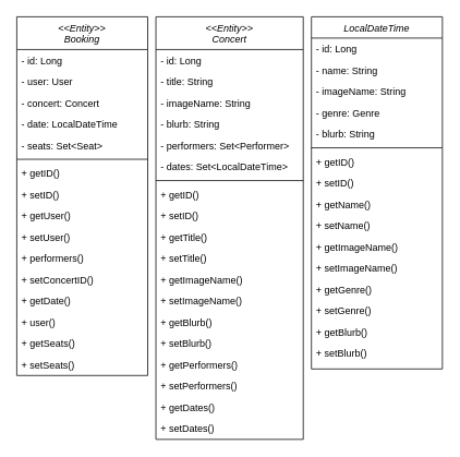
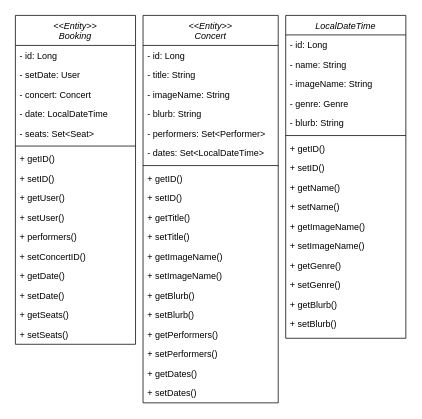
  <mxCell id="0" />
  <mxCell id="1" parent="0" />
  <mxCell id="2" value="&lt;&lt;Entity&gt;&gt;&#10;Concert" style="swimlane;fontStyle=2;align=center;verticalAlign=top;childLayout=stackLayout;horizontal=1;startSize=40;horizontalStack=0;resizeParent=1;resizeLast=0;collapsible=1;marginBottom=0;rounded=0;shadow=0;strokeWidth=1;" parent="1" vertex="1"><mxGeometry x="190" y="20" width="180" height="516" as="geometry"><mxRectangle x="230" y="140" width="160" height="26" as="alternateBounds" /></mxGeometry></mxCell>
  <mxCell id="3" value="- id: Long" style="text;align=left;verticalAlign=top;spacingLeft=4;spacingRight=4;overflow=hidden;rotatable=0;points=[[0,0.5],[1,0.5]];portConstraint=eastwest;" parent="2" vertex="1"><mxGeometry y="40" width="180" height="26" as="geometry" /></mxCell>
  <mxCell id="4" value="- title: String" style="text;align=left;verticalAlign=top;spacingLeft=4;spacingRight=4;overflow=hidden;rotatable=0;points=[[0,0.5],[1,0.5]];portConstraint=eastwest;rounded=0;shadow=0;html=0;" parent="2" vertex="1"><mxGeometry y="66" width="180" height="26" as="geometry" /></mxCell>
  <mxCell id="5" value="- imageName: String&#10;" style="text;align=left;verticalAlign=top;spacingLeft=4;spacingRight=4;overflow=hidden;rotatable=0;points=[[0,0.5],[1,0.5]];portConstraint=eastwest;rounded=0;shadow=0;html=0;" parent="2" vertex="1"><mxGeometry y="92" width="180" height="26" as="geometry" /></mxCell>
  <mxCell id="6" value="- blurb: String" style="text;align=left;verticalAlign=top;spacingLeft=4;spacingRight=4;overflow=hidden;rotatable=0;points=[[0,0.5],[1,0.5]];portConstraint=eastwest;rounded=0;shadow=0;html=0;" parent="2" vertex="1"><mxGeometry y="118" width="180" height="26" as="geometry" /></mxCell>
  <mxCell id="7" value="- performers: Set&lt;Performer&gt;" style="text;align=left;verticalAlign=top;spacingLeft=4;spacingRight=4;overflow=hidden;rotatable=0;points=[[0,0.5],[1,0.5]];portConstraint=eastwest;rounded=0;shadow=0;html=0;" parent="2" vertex="1"><mxGeometry y="144" width="180" height="26" as="geometry" /></mxCell>
  <mxCell id="8" value="- dates: Set&lt;LocalDateTime&gt;" style="text;align=left;verticalAlign=top;spacingLeft=4;spacingRight=4;overflow=hidden;rotatable=0;points=[[0,0.5],[1,0.5]];portConstraint=eastwest;rounded=0;shadow=0;html=0;" vertex="1" parent="2"><mxGeometry y="170" width="180" height="26" as="geometry" /></mxCell>
  <mxCell id="9" value="" style="line;html=1;strokeWidth=1;align=left;verticalAlign=middle;spacingTop=-1;spacingLeft=3;spacingRight=3;rotatable=0;labelPosition=right;points=[];portConstraint=eastwest;" parent="2" vertex="1"><mxGeometry y="196" width="180" height="8" as="geometry" /></mxCell>
  <mxCell id="10" value="+ getID()" style="text;align=left;verticalAlign=top;spacingLeft=4;spacingRight=4;overflow=hidden;rotatable=0;points=[[0,0.5],[1,0.5]];portConstraint=eastwest;rounded=0;shadow=0;html=0;" vertex="1" parent="2"><mxGeometry y="204" width="180" height="26" as="geometry" /></mxCell>
  <mxCell id="11" value="+ setID()" style="text;align=left;verticalAlign=top;spacingLeft=4;spacingRight=4;overflow=hidden;rotatable=0;points=[[0,0.5],[1,0.5]];portConstraint=eastwest;rounded=0;shadow=0;html=0;" vertex="1" parent="2"><mxGeometry y="230" width="180" height="26" as="geometry" /></mxCell>
  <mxCell id="12" value="+ getTitle()" style="text;align=left;verticalAlign=top;spacingLeft=4;spacingRight=4;overflow=hidden;rotatable=0;points=[[0,0.5],[1,0.5]];portConstraint=eastwest;rounded=0;shadow=0;html=0;" vertex="1" parent="2"><mxGeometry y="256" width="180" height="26" as="geometry" /></mxCell>
  <mxCell id="13" value="+ setTitle()" style="text;align=left;verticalAlign=top;spacingLeft=4;spacingRight=4;overflow=hidden;rotatable=0;points=[[0,0.5],[1,0.5]];portConstraint=eastwest;rounded=0;shadow=0;html=0;" vertex="1" parent="2"><mxGeometry y="282" width="180" height="26" as="geometry" /></mxCell>
  <mxCell id="14" value="+ getImageName()" style="text;align=left;verticalAlign=top;spacingLeft=4;spacingRight=4;overflow=hidden;rotatable=0;points=[[0,0.5],[1,0.5]];portConstraint=eastwest;rounded=0;shadow=0;html=0;" vertex="1" parent="2"><mxGeometry y="308" width="180" height="26" as="geometry" /></mxCell>
  <mxCell id="15" value="+ setImageName()" style="text;align=left;verticalAlign=top;spacingLeft=4;spacingRight=4;overflow=hidden;rotatable=0;points=[[0,0.5],[1,0.5]];portConstraint=eastwest;rounded=0;shadow=0;html=0;" vertex="1" parent="2"><mxGeometry y="334" width="180" height="26" as="geometry" /></mxCell>
  <mxCell id="16" value="+ getBlurb()" style="text;align=left;verticalAlign=top;spacingLeft=4;spacingRight=4;overflow=hidden;rotatable=0;points=[[0,0.5],[1,0.5]];portConstraint=eastwest;rounded=0;shadow=0;html=0;" vertex="1" parent="2"><mxGeometry y="360" width="180" height="26" as="geometry" /></mxCell>
  <mxCell id="17" value="+ setBlurb()" style="text;align=left;verticalAlign=top;spacingLeft=4;spacingRight=4;overflow=hidden;rotatable=0;points=[[0,0.5],[1,0.5]];portConstraint=eastwest;rounded=0;shadow=0;html=0;" vertex="1" parent="2"><mxGeometry y="386" width="180" height="26" as="geometry" /></mxCell>
  <mxCell id="18" value="+ getPerformers()" style="text;align=left;verticalAlign=top;spacingLeft=4;spacingRight=4;overflow=hidden;rotatable=0;points=[[0,0.5],[1,0.5]];portConstraint=eastwest;rounded=0;shadow=0;html=0;" vertex="1" parent="2"><mxGeometry y="412" width="180" height="26" as="geometry" /></mxCell>
  <mxCell id="19" value="+ setPerformers()" style="text;align=left;verticalAlign=top;spacingLeft=4;spacingRight=4;overflow=hidden;rotatable=0;points=[[0,0.5],[1,0.5]];portConstraint=eastwest;rounded=0;shadow=0;html=0;" vertex="1" parent="2"><mxGeometry y="438" width="180" height="26" as="geometry" /></mxCell>
  <mxCell id="20" value="+ getDates()" style="text;align=left;verticalAlign=top;spacingLeft=4;spacingRight=4;overflow=hidden;rotatable=0;points=[[0,0.5],[1,0.5]];portConstraint=eastwest;rounded=0;shadow=0;html=0;" vertex="1" parent="2"><mxGeometry y="464" width="180" height="26" as="geometry" /></mxCell>
  <mxCell id="21" value="+ setDates()" style="text;align=left;verticalAlign=top;spacingLeft=4;spacingRight=4;overflow=hidden;rotatable=0;points=[[0,0.5],[1,0.5]];portConstraint=eastwest;rounded=0;shadow=0;html=0;" vertex="1" parent="2"><mxGeometry y="490" width="180" height="26" as="geometry" /></mxCell>
  <mxCell id="22" value="&lt;&lt;Entity&gt;&gt;&#10;Booking" style="swimlane;fontStyle=2;align=center;verticalAlign=top;childLayout=stackLayout;horizontal=1;startSize=40;horizontalStack=0;resizeParent=1;resizeLast=0;collapsible=1;marginBottom=0;rounded=0;shadow=0;strokeWidth=1;" parent="1" vertex="1"><mxGeometry x="20" y="20" width="160" height="438" as="geometry"><mxRectangle x="330" y="370" width="160" height="26" as="alternateBounds" /></mxGeometry></mxCell>
  <mxCell id="23" value="- id: Long" style="text;align=left;verticalAlign=top;spacingLeft=4;spacingRight=4;overflow=hidden;rotatable=0;points=[[0,0.5],[1,0.5]];portConstraint=eastwest;" parent="22" vertex="1"><mxGeometry y="40" width="160" height="26" as="geometry" /></mxCell>
- <mxCell id="24" value="- user: User" style="text;align=left;verticalAlign=top;spacingLeft=4;spacingRight=4;overflow=hidden;rotatable=0;points=[[0,0.5],[1,0.5]];portConstraint=eastwest;rounded=0;shadow=0;html=0;" parent="22" vertex="1"><mxGeometry y="66" width="160" height="26" as="geometry" /></mxCell>
+ <mxCell id="24" value="- setDate: User" style="text;align=left;verticalAlign=top;spacingLeft=4;spacingRight=4;overflow=hidden;rotatable=0;points=[[0,0.5],[1,0.5]];portConstraint=eastwest;rounded=0;shadow=0;html=0;" parent="22" vertex="1"><mxGeometry y="66" width="160" height="26" as="geometry" /></mxCell>
  <mxCell id="25" value="- concert: Concert" style="text;align=left;verticalAlign=top;spacingLeft=4;spacingRight=4;overflow=hidden;rotatable=0;points=[[0,0.5],[1,0.5]];portConstraint=eastwest;rounded=0;shadow=0;html=0;" parent="22" vertex="1"><mxGeometry y="92" width="160" height="26" as="geometry" /></mxCell>
  <mxCell id="26" value="- date: LocalDateTime" style="text;align=left;verticalAlign=top;spacingLeft=4;spacingRight=4;overflow=hidden;rotatable=0;points=[[0,0.5],[1,0.5]];portConstraint=eastwest;rounded=0;shadow=0;html=0;" parent="22" vertex="1"><mxGeometry y="118" width="160" height="26" as="geometry" /></mxCell>
  <mxCell id="27" value="- seats: Set&lt;Seat&gt;" style="text;align=left;verticalAlign=top;spacingLeft=4;spacingRight=4;overflow=hidden;rotatable=0;points=[[0,0.5],[1,0.5]];portConstraint=eastwest;rounded=0;shadow=0;html=0;" parent="22" vertex="1"><mxGeometry y="144" width="160" height="26" as="geometry" /></mxCell>
  <mxCell id="28" value="" style="line;html=1;strokeWidth=1;align=left;verticalAlign=middle;spacingTop=-1;spacingLeft=3;spacingRight=3;rotatable=0;labelPosition=right;points=[];portConstraint=eastwest;" parent="22" vertex="1"><mxGeometry y="170" width="160" height="8" as="geometry" /></mxCell>
  <mxCell id="29" value="+ getID()" style="text;align=left;verticalAlign=top;spacingLeft=4;spacingRight=4;overflow=hidden;rotatable=0;points=[[0,0.5],[1,0.5]];portConstraint=eastwest;rounded=0;shadow=0;html=0;" parent="22" vertex="1"><mxGeometry y="178" width="160" height="26" as="geometry" /></mxCell>
  <mxCell id="30" value="+ setID()" style="text;align=left;verticalAlign=top;spacingLeft=4;spacingRight=4;overflow=hidden;rotatable=0;points=[[0,0.5],[1,0.5]];portConstraint=eastwest;rounded=0;shadow=0;html=0;" vertex="1" parent="22"><mxGeometry y="204" width="160" height="26" as="geometry" /></mxCell>
  <mxCell id="31" value="+ getUser()" style="text;align=left;verticalAlign=top;spacingLeft=4;spacingRight=4;overflow=hidden;rotatable=0;points=[[0,0.5],[1,0.5]];portConstraint=eastwest;rounded=0;shadow=0;html=0;" vertex="1" parent="22"><mxGeometry y="230" width="160" height="26" as="geometry" /></mxCell>
  <mxCell id="32" value="+ setUser()" style="text;align=left;verticalAlign=top;spacingLeft=4;spacingRight=4;overflow=hidden;rotatable=0;points=[[0,0.5],[1,0.5]];portConstraint=eastwest;rounded=0;shadow=0;html=0;" vertex="1" parent="22"><mxGeometry y="256" width="160" height="26" as="geometry" /></mxCell>
  <mxCell id="33" value="+ performers()" style="text;align=left;verticalAlign=top;spacingLeft=4;spacingRight=4;overflow=hidden;rotatable=0;points=[[0,0.5],[1,0.5]];portConstraint=eastwest;rounded=0;shadow=0;html=0;" vertex="1" parent="22"><mxGeometry y="282" width="160" height="26" as="geometry" /></mxCell>
  <mxCell id="34" value="+ setConcertID()" style="text;align=left;verticalAlign=top;spacingLeft=4;spacingRight=4;overflow=hidden;rotatable=0;points=[[0,0.5],[1,0.5]];portConstraint=eastwest;rounded=0;shadow=0;html=0;" vertex="1" parent="22"><mxGeometry y="308" width="160" height="26" as="geometry" /></mxCell>
  <mxCell id="35" value="+ getDate()" style="text;align=left;verticalAlign=top;spacingLeft=4;spacingRight=4;overflow=hidden;rotatable=0;points=[[0,0.5],[1,0.5]];portConstraint=eastwest;rounded=0;shadow=0;html=0;" vertex="1" parent="22"><mxGeometry y="334" width="160" height="26" as="geometry" /></mxCell>
- <mxCell id="36" value="+ user()" style="text;align=left;verticalAlign=top;spacingLeft=4;spacingRight=4;overflow=hidden;rotatable=0;points=[[0,0.5],[1,0.5]];portConstraint=eastwest;rounded=0;shadow=0;html=0;" vertex="1" parent="22"><mxGeometry y="360" width="160" height="26" as="geometry" /></mxCell>
+ <mxCell id="36" value="+ setDate()" style="text;align=left;verticalAlign=top;spacingLeft=4;spacingRight=4;overflow=hidden;rotatable=0;points=[[0,0.5],[1,0.5]];portConstraint=eastwest;rounded=0;shadow=0;html=0;" vertex="1" parent="22"><mxGeometry y="360" width="160" height="26" as="geometry" /></mxCell>
  <mxCell id="37" value="+ getSeats()" style="text;align=left;verticalAlign=top;spacingLeft=4;spacingRight=4;overflow=hidden;rotatable=0;points=[[0,0.5],[1,0.5]];portConstraint=eastwest;rounded=0;shadow=0;html=0;" vertex="1" parent="22"><mxGeometry y="386" width="160" height="26" as="geometry" /></mxCell>
  <mxCell id="38" value="+ setSeats()" style="text;align=left;verticalAlign=top;spacingLeft=4;spacingRight=4;overflow=hidden;rotatable=0;points=[[0,0.5],[1,0.5]];portConstraint=eastwest;rounded=0;shadow=0;html=0;" vertex="1" parent="22"><mxGeometry y="412" width="160" height="26" as="geometry" /></mxCell>
  <mxCell id="39" value="LocalDateTime" style="swimlane;fontStyle=2;align=center;verticalAlign=top;childLayout=stackLayout;horizontal=1;startSize=26;horizontalStack=0;resizeParent=1;resizeLast=0;collapsible=1;marginBottom=0;rounded=0;shadow=0;strokeWidth=1;" parent="1" vertex="1"><mxGeometry x="380" y="20" width="160" height="430" as="geometry"><mxRectangle x="230" y="140" width="160" height="26" as="alternateBounds" /></mxGeometry></mxCell>
  <mxCell id="40" value="- id: Long" style="text;align=left;verticalAlign=top;spacingLeft=4;spacingRight=4;overflow=hidden;rotatable=0;points=[[0,0.5],[1,0.5]];portConstraint=eastwest;" parent="39" vertex="1"><mxGeometry y="26" width="160" height="26" as="geometry" /></mxCell>
  <mxCell id="41" value="- name: String" style="text;align=left;verticalAlign=top;spacingLeft=4;spacingRight=4;overflow=hidden;rotatable=0;points=[[0,0.5],[1,0.5]];portConstraint=eastwest;rounded=0;shadow=0;html=0;" parent="39" vertex="1"><mxGeometry y="52" width="160" height="26" as="geometry" /></mxCell>
  <mxCell id="42" value="- imageName: String&#10;" style="text;align=left;verticalAlign=top;spacingLeft=4;spacingRight=4;overflow=hidden;rotatable=0;points=[[0,0.5],[1,0.5]];portConstraint=eastwest;rounded=0;shadow=0;html=0;" parent="39" vertex="1"><mxGeometry y="78" width="160" height="26" as="geometry" /></mxCell>
  <mxCell id="43" value="- genre: Genre" style="text;align=left;verticalAlign=top;spacingLeft=4;spacingRight=4;overflow=hidden;rotatable=0;points=[[0,0.5],[1,0.5]];portConstraint=eastwest;rounded=0;shadow=0;html=0;" parent="39" vertex="1"><mxGeometry y="104" width="160" height="26" as="geometry" /></mxCell>
  <mxCell id="44" value="- blurb: String" style="text;align=left;verticalAlign=top;spacingLeft=4;spacingRight=4;overflow=hidden;rotatable=0;points=[[0,0.5],[1,0.5]];portConstraint=eastwest;rounded=0;shadow=0;html=0;" parent="39" vertex="1"><mxGeometry y="130" width="160" height="26" as="geometry" /></mxCell>
  <mxCell id="45" value="" style="line;html=1;strokeWidth=1;align=left;verticalAlign=middle;spacingTop=-1;spacingLeft=3;spacingRight=3;rotatable=0;labelPosition=right;points=[];portConstraint=eastwest;" parent="39" vertex="1"><mxGeometry y="156" width="160" height="8" as="geometry" /></mxCell>
  <mxCell id="46" value="+ getID()" style="text;align=left;verticalAlign=top;spacingLeft=4;spacingRight=4;overflow=hidden;rotatable=0;points=[[0,0.5],[1,0.5]];portConstraint=eastwest;rounded=0;shadow=0;html=0;" vertex="1" parent="39"><mxGeometry y="164" width="160" height="26" as="geometry" /></mxCell>
  <mxCell id="47" value="+ setID()" style="text;align=left;verticalAlign=top;spacingLeft=4;spacingRight=4;overflow=hidden;rotatable=0;points=[[0,0.5],[1,0.5]];portConstraint=eastwest;rounded=0;shadow=0;html=0;" vertex="1" parent="39"><mxGeometry y="190" width="160" height="26" as="geometry" /></mxCell>
  <mxCell id="48" value="+ getName()" style="text;align=left;verticalAlign=top;spacingLeft=4;spacingRight=4;overflow=hidden;rotatable=0;points=[[0,0.5],[1,0.5]];portConstraint=eastwest;rounded=0;shadow=0;html=0;" vertex="1" parent="39"><mxGeometry y="216" width="160" height="26" as="geometry" /></mxCell>
  <mxCell id="49" value="+ setName()" style="text;align=left;verticalAlign=top;spacingLeft=4;spacingRight=4;overflow=hidden;rotatable=0;points=[[0,0.5],[1,0.5]];portConstraint=eastwest;rounded=0;shadow=0;html=0;" vertex="1" parent="39"><mxGeometry y="242" width="160" height="26" as="geometry" /></mxCell>
  <mxCell id="50" value="+ getImageName()" style="text;align=left;verticalAlign=top;spacingLeft=4;spacingRight=4;overflow=hidden;rotatable=0;points=[[0,0.5],[1,0.5]];portConstraint=eastwest;rounded=0;shadow=0;html=0;" vertex="1" parent="39"><mxGeometry y="268" width="160" height="26" as="geometry" /></mxCell>
  <mxCell id="51" value="+ setImageName()" style="text;align=left;verticalAlign=top;spacingLeft=4;spacingRight=4;overflow=hidden;rotatable=0;points=[[0,0.5],[1,0.5]];portConstraint=eastwest;rounded=0;shadow=0;html=0;" vertex="1" parent="39"><mxGeometry y="294" width="160" height="26" as="geometry" /></mxCell>
  <mxCell id="52" value="+ getGenre()" style="text;align=left;verticalAlign=top;spacingLeft=4;spacingRight=4;overflow=hidden;rotatable=0;points=[[0,0.5],[1,0.5]];portConstraint=eastwest;rounded=0;shadow=0;html=0;" vertex="1" parent="39"><mxGeometry y="320" width="160" height="26" as="geometry" /></mxCell>
  <mxCell id="53" value="+ setGenre()" style="text;align=left;verticalAlign=top;spacingLeft=4;spacingRight=4;overflow=hidden;rotatable=0;points=[[0,0.5],[1,0.5]];portConstraint=eastwest;rounded=0;shadow=0;html=0;" vertex="1" parent="39"><mxGeometry y="346" width="160" height="26" as="geometry" /></mxCell>
  <mxCell id="54" value="+ getBlurb()" style="text;align=left;verticalAlign=top;spacingLeft=4;spacingRight=4;overflow=hidden;rotatable=0;points=[[0,0.5],[1,0.5]];portConstraint=eastwest;rounded=0;shadow=0;html=0;" vertex="1" parent="39"><mxGeometry y="372" width="160" height="26" as="geometry" /></mxCell>
  <mxCell id="55" value="+ setBlurb()" style="text;align=left;verticalAlign=top;spacingLeft=4;spacingRight=4;overflow=hidden;rotatable=0;points=[[0,0.5],[1,0.5]];portConstraint=eastwest;rounded=0;shadow=0;html=0;" vertex="1" parent="39"><mxGeometry y="398" width="160" height="26" as="geometry" /></mxCell>
